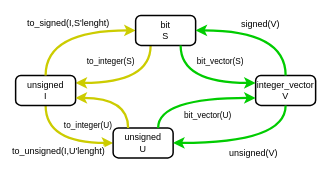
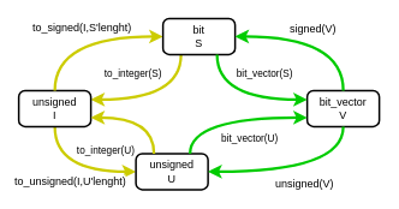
  <mxCell id="0" />
  <mxCell id="1" parent="0" />
  <mxCell id="2" style="edgeStyle=orthogonalEdgeStyle;rounded=0;orthogonalLoop=1;jettySize=auto;html=1;exitX=0;exitY=0.5;exitDx=0;exitDy=0;entryX=0.5;entryY=1;entryDx=0;entryDy=0;curved=1;startArrow=classic;startFill=1;endArrow=none;endFill=0;strokeWidth=3;strokeColor=#CCCC00;" parent="1" source="9" target="5" edge="1"><mxGeometry relative="1" as="geometry" /></mxCell>
  <mxCell id="3" value="to_unsigned(I,U'lenght)" style="text;html=1;resizable=0;points=[];align=center;verticalAlign=middle;labelBackgroundColor=#ffffff;" parent="2" vertex="1" connectable="0"><mxGeometry x="-0.139" y="-8" relative="1" as="geometry"><mxPoint x="-14" y="18" as="offset" /></mxGeometry></mxCell>
  <mxCell id="4" value="to_integer(S)" style="edgeStyle=orthogonalEdgeStyle;curved=1;rounded=0;orthogonalLoop=1;jettySize=auto;html=1;exitX=1;exitY=0.25;exitDx=0;exitDy=0;entryX=0.25;entryY=1;entryDx=0;entryDy=0;startArrow=classic;startFill=1;endArrow=none;endFill=0;labelPosition=left;verticalLabelPosition=top;align=right;verticalAlign=bottom;strokeWidth=3;strokeColor=#CCCC00;" parent="1" source="5" target="7" edge="1"><mxGeometry x="0.6" y="20" relative="1" as="geometry"><mxPoint as="offset" /></mxGeometry></mxCell>
  <mxCell id="5" value="unsigned&lt;br&gt;I" style="rounded=1;whiteSpace=wrap;html=1;absoluteArcSize=1;arcSize=14;strokeWidth=2;" parent="1" vertex="1"><mxGeometry x="20" y="100" width="80" height="40" as="geometry" /></mxCell>
  <mxCell id="6" value="&lt;span style=&quot;font-size: 12px&quot;&gt;to_signed(I,S'lenght)&lt;/span&gt;" style="edgeStyle=orthogonalEdgeStyle;curved=1;rounded=0;orthogonalLoop=1;jettySize=auto;html=1;exitX=0;exitY=0.5;exitDx=0;exitDy=0;entryX=0.5;entryY=0;entryDx=0;entryDy=0;startArrow=classic;startFill=1;endArrow=none;endFill=0;strokeWidth=3;strokeColor=#CCCC00;" parent="1" source="7" target="5" edge="1"><mxGeometry y="-10" relative="1" as="geometry"><mxPoint as="offset" /></mxGeometry></mxCell>
  <mxCell id="7" value="bit&lt;br&gt;S" style="rounded=1;whiteSpace=wrap;html=1;absoluteArcSize=1;arcSize=14;strokeWidth=2;" parent="1" vertex="1"><mxGeometry x="180" y="20" width="80" height="40" as="geometry" /></mxCell>
- <mxCell id="8" value="integer_vector&lt;br&gt;V" style="rounded=1;whiteSpace=wrap;html=1;absoluteArcSize=1;arcSize=14;strokeWidth=2;" parent="1" vertex="1"><mxGeometry x="340" y="100" width="80" height="40" as="geometry" /></mxCell>
+ <mxCell id="8" value="bit_vector&lt;br&gt;V" style="rounded=1;whiteSpace=wrap;html=1;absoluteArcSize=1;arcSize=14;strokeWidth=2;" parent="1" vertex="1"><mxGeometry x="340" y="100" width="80" height="40" as="geometry" /></mxCell>
  <mxCell id="9" value="unsigned&lt;br&gt;U" style="rounded=1;whiteSpace=wrap;html=1;absoluteArcSize=1;arcSize=14;strokeWidth=2;" parent="1" vertex="1"><mxGeometry x="150" y="170" width="80" height="40" as="geometry" /></mxCell>
  <mxCell id="10" value="to_integer(U)" style="edgeStyle=orthogonalEdgeStyle;curved=1;rounded=0;orthogonalLoop=1;jettySize=auto;html=1;exitX=1;exitY=0.75;exitDx=0;exitDy=0;entryX=0.25;entryY=0;entryDx=0;entryDy=0;startArrow=classic;startFill=1;endArrow=none;endFill=0;labelPosition=left;verticalLabelPosition=bottom;align=right;verticalAlign=top;strokeWidth=3;strokeColor=#CCCC00;" parent="1" source="5" target="9" edge="1"><mxGeometry x="0.714" y="-20" relative="1" as="geometry"><mxPoint x="110" y="120" as="sourcePoint" /><mxPoint x="210" y="70" as="targetPoint" /><mxPoint as="offset" /></mxGeometry></mxCell>
  <mxCell id="11" value="bit_vector(S)" style="edgeStyle=orthogonalEdgeStyle;curved=1;rounded=0;orthogonalLoop=1;jettySize=auto;html=1;exitX=0;exitY=0.25;exitDx=0;exitDy=0;entryX=0.75;entryY=1;entryDx=0;entryDy=0;startArrow=classic;startFill=1;endArrow=none;endFill=0;labelPosition=right;verticalLabelPosition=top;align=left;verticalAlign=bottom;strokeWidth=3;strokeColor=#00CC00;" parent="1" source="8" target="7" edge="1"><mxGeometry x="0.6" y="-20" relative="1" as="geometry"><mxPoint x="110" y="120" as="sourcePoint" /><mxPoint x="210" y="70" as="targetPoint" /><mxPoint as="offset" /></mxGeometry></mxCell>
  <mxCell id="12" value="bit_vector(U)" style="edgeStyle=orthogonalEdgeStyle;curved=1;rounded=0;orthogonalLoop=1;jettySize=auto;html=1;exitX=0;exitY=0.75;exitDx=0;exitDy=0;entryX=0.75;entryY=0;entryDx=0;entryDy=0;startArrow=classic;startFill=1;endArrow=none;endFill=0;labelPosition=right;verticalLabelPosition=bottom;align=left;verticalAlign=top;strokeWidth=3;strokeColor=#00CC00;" parent="1" source="8" target="9" edge="1"><mxGeometry x="0.143" y="10" relative="1" as="geometry"><mxPoint x="350" y="120" as="sourcePoint" /><mxPoint x="250" y="70" as="targetPoint" /><mxPoint as="offset" /></mxGeometry></mxCell>
  <mxCell id="13" style="edgeStyle=orthogonalEdgeStyle;rounded=0;orthogonalLoop=1;jettySize=auto;html=1;exitX=1;exitY=0.5;exitDx=0;exitDy=0;entryX=0.5;entryY=1;entryDx=0;entryDy=0;curved=1;startArrow=classic;startFill=1;endArrow=none;endFill=0;strokeWidth=3;strokeColor=#00CC00;" parent="1" source="9" target="8" edge="1"><mxGeometry relative="1" as="geometry"><mxPoint x="190" y="200" as="sourcePoint" /><mxPoint x="70" y="150" as="targetPoint" /></mxGeometry></mxCell>
  <mxCell id="14" value="unsigned(V)" style="text;html=1;resizable=0;points=[];align=left;verticalAlign=top;labelBackgroundColor=#ffffff;labelPosition=right;verticalLabelPosition=bottom;" parent="13" vertex="1" connectable="0"><mxGeometry x="-0.139" y="-8" relative="1" as="geometry"><mxPoint x="-13" y="-8" as="offset" /></mxGeometry></mxCell>
  <mxCell id="15" style="edgeStyle=orthogonalEdgeStyle;rounded=0;orthogonalLoop=1;jettySize=auto;html=1;exitX=1;exitY=0.5;exitDx=0;exitDy=0;entryX=0.5;entryY=0;entryDx=0;entryDy=0;curved=1;startArrow=classic;startFill=1;endArrow=none;endFill=0;strokeWidth=3;strokeColor=#00CC00;" parent="1" source="7" target="8" edge="1"><mxGeometry relative="1" as="geometry"><mxPoint x="200" y="210" as="sourcePoint" /><mxPoint x="80" y="160" as="targetPoint" /></mxGeometry></mxCell>
  <mxCell id="16" value="signed(V)" style="text;html=1;resizable=0;points=[];align=left;verticalAlign=bottom;labelBackgroundColor=#ffffff;labelPosition=right;verticalLabelPosition=top;" parent="15" vertex="1" connectable="0"><mxGeometry x="-0.139" y="-8" relative="1" as="geometry"><mxPoint x="-18" y="-8" as="offset" /></mxGeometry></mxCell>
